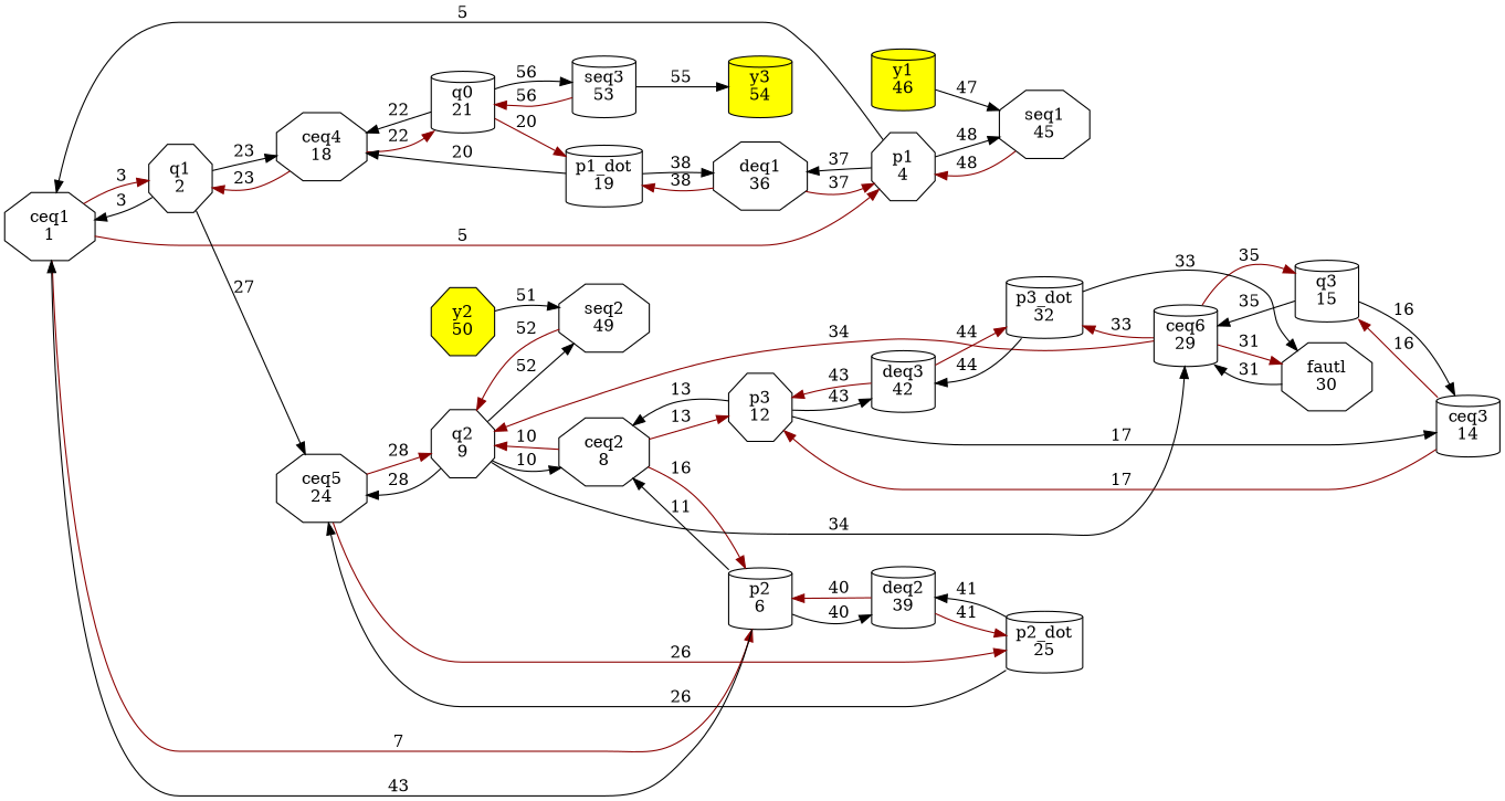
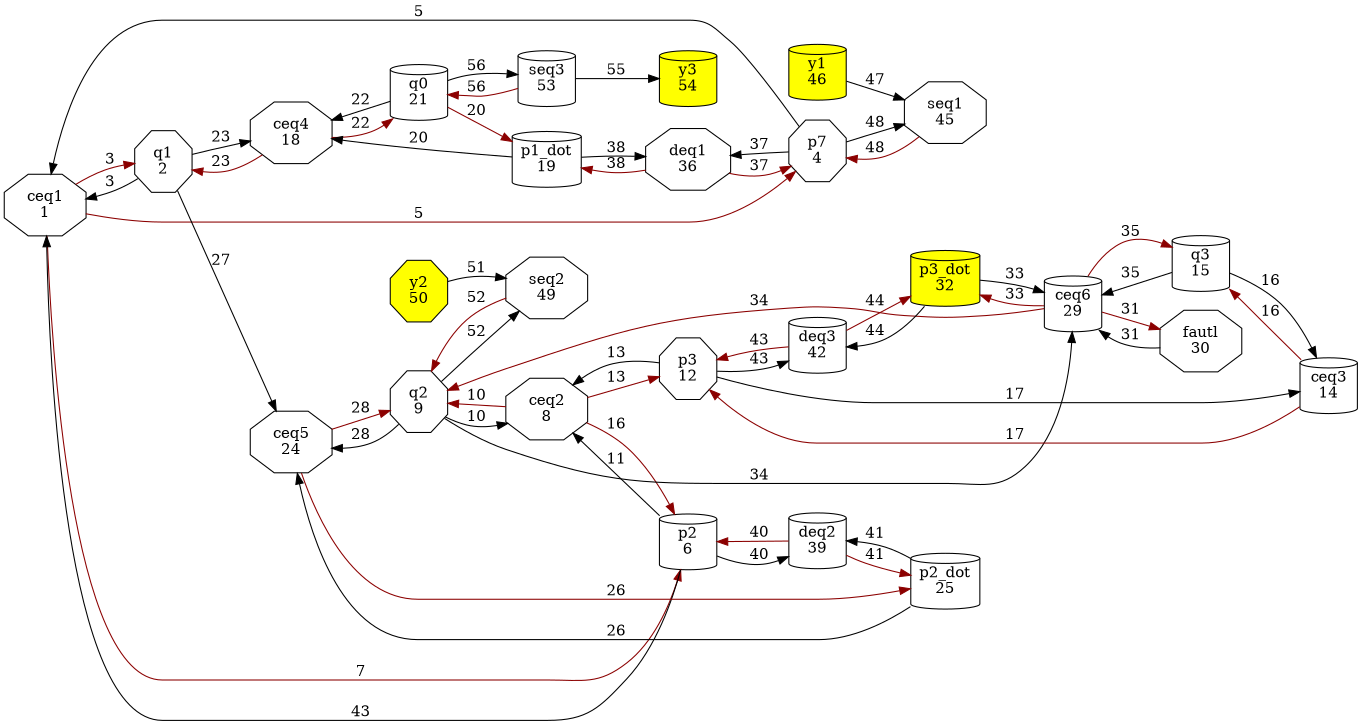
  digraph {
    rankdir=LR
    node [fillcolor=white shape=octagon style=filled]
    edge [penwidth=1]
    n1 [label="ceq1\n1"]
    n2 [label="q1\n2"]
-   n3 [label="p1\n4"]
+   n3 [label="p7\n4"]
    n4 [label="p2\n6" shape=cylinder]
    n5 [label="ceq4\n18"]
    n6 [label="ceq5\n24"]
    n7 [label="deq1\n36"]
    n8 [label="seq1\n45"]
    n9 [label="ceq2\n8"]
    n10 [label="deq2\n39" shape=cylinder]
    n11 [label="q2\n9"]
    n12 [label="p3\n12"]
    n13 [label="ceq6\n29" shape=cylinder]
    n14 [label="seq2\n49"]
    n15 [label="ceq3\n14" shape=cylinder]
    n16 [label="deq3\n42" shape=cylinder]
    n17 [label="q3\n15" shape=cylinder]
    n18 [label="q0\n21" shape=cylinder]
    n19 [label="p1_dot\n19" shape=cylinder]
    n20 [label="seq3\n53" shape=cylinder]
    n21 [label="p2_dot\n25" shape=cylinder]
    n22 [label="fautl\n30"]
-   n23 [label="p3_dot\n32" shape=cylinder]
+   n23 [fillcolor=yellow label="p3_dot\n32" shape=cylinder]
    n24 [fillcolor=yellow label="y3\n54" shape=cylinder]
    n25 [fillcolor=yellow label="y1\n46" shape=cylinder]
    n26 [fillcolor=yellow label="y2\n50"]
    n1 -> n2 [color=red4 label=3]
    n1 -> n3 [color=red4 label=5]
    n1 -> n4 [color=red4 label=7]
    n2 -> n1 [label=3]
    n2 -> n5 [label=23]
    n2 -> n6 [label=27]
    n3 -> n1 [label=5]
    n3 -> n7 [label=37]
    n3 -> n8 [label=48]
    n4 -> n1 [label=43]
    n4 -> n9 [label=11]
    n4 -> n10 [label=40]
    n5 -> n2 [color=red4 label=23]
    n5 -> n18 [color=red4 label=22]
    n6 -> n11 [color=red4 label=28]
    n6 -> n21 [color=red4 label=26]
    n7 -> n3 [color=red4 label=37]
    n7 -> n19 [color=red4 label=38]
    n8 -> n3 [color=red4 label=48]
    n9 -> n4 [color=red4 label=16]
    n9 -> n11 [color=red4 label=10]
    n9 -> n12 [color=red4 label=13]
    n10 -> n4 [color=red4 label=40]
    n10 -> n21 [color=red4 label=41]
    n11 -> n6 [label=28]
    n11 -> n9 [label=10]
    n11 -> n13 [label=34]
    n11 -> n14 [label=52]
    n12 -> n9 [label=13]
    n12 -> n15 [label=17]
    n12 -> n16 [label=43]
    n13 -> n11 [color=red4 label=34]
    n13 -> n17 [color=red4 label=35]
    n13 -> n22 [color=red4 label=31]
    n13 -> n23 [color=red4 label=33]
    n14 -> n11 [color=red4 label=52]
    n15 -> n12 [color=red4 label=17]
    n15 -> n17 [color=red4 label=16]
    n16 -> n12 [color=red4 label=43]
    n16 -> n23 [color=red4 label=44]
    n17 -> n13 [label=35]
    n17 -> n15 [label=16]
    n18 -> n5 [label=22]
    n18 -> n19 [color=red4 label=20]
    n18 -> n20 [label=56]
    n19 -> n5 [label=20]
    n19 -> n7 [label=38]
    n20 -> n18 [color=red4 label=56]
    n20 -> n24 [label=55]
    n21 -> n6 [label=26]
    n21 -> n10 [label=41]
    n22 -> n13 [label=31]
-   n23 -> n22 [label=33]
+   n23 -> n13 [label=33]
    n23 -> n16 [label=44]
    n25 -> n8 [label=47]
    n26 -> n14 [label=51]
  }
